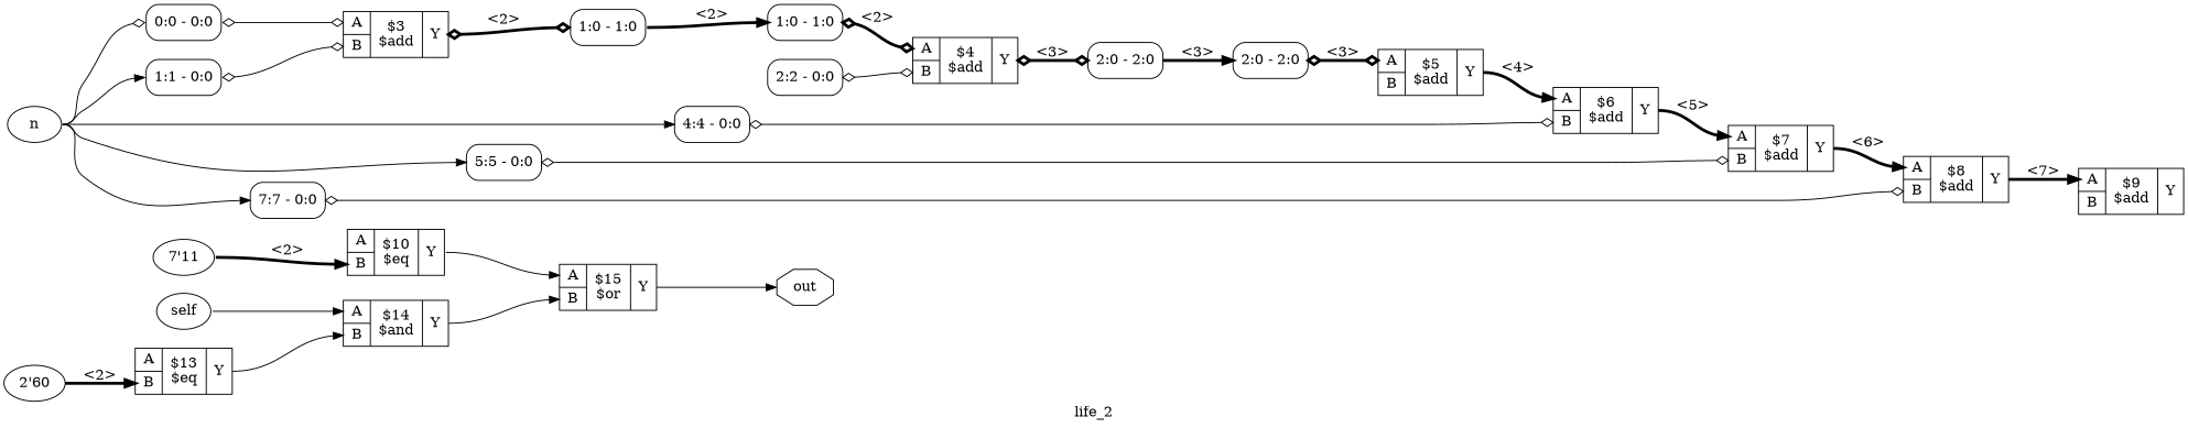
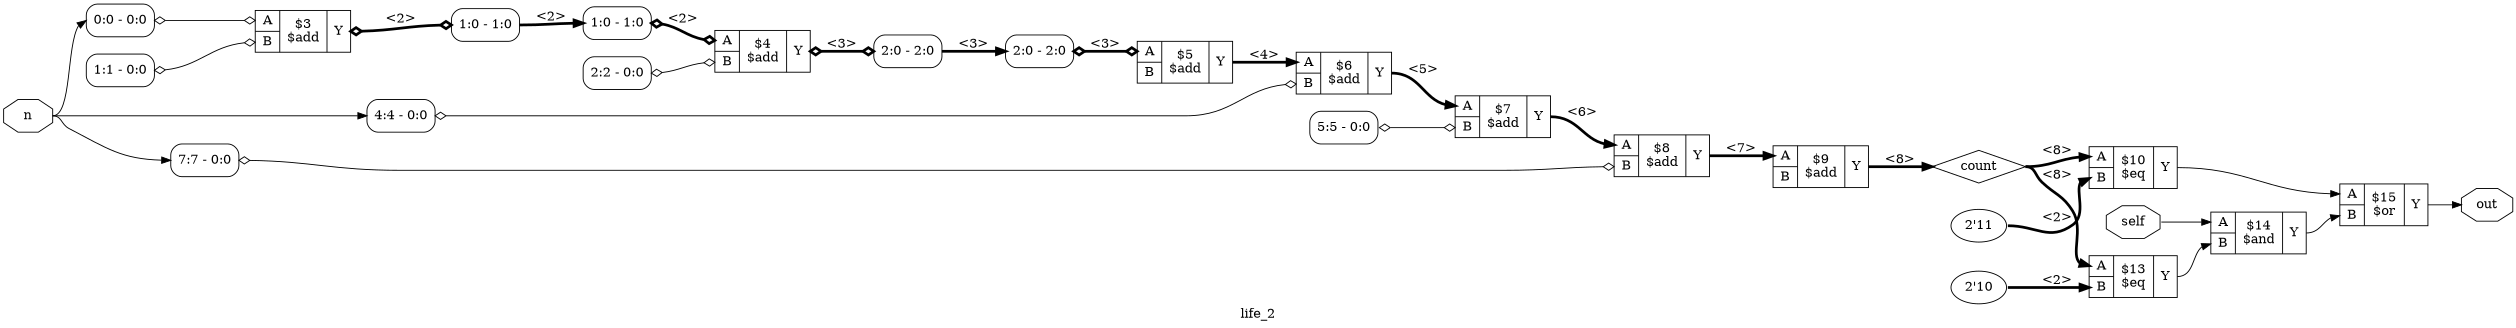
  digraph {
    label=life_2
    rankdir=LR
    remincross=true
    node [shape=record]
    edge [color=black headport="p15:w" tailport=e]
+   n1 [color=black fontcolor=black label=count shape=diamond]
    n2 [label="{{<p15> A|<p16> B}|$10\n$eq|{<p17> Y}}"]
    n3 [label="{{<p15> A|<p16> B}|$13\n$eq|{<p17> Y}}"]
    n4 [label="{{<p15> A|<p16> B}|$15\n$or|{<p17> Y}}"]
    n5 [label="{{<p15> A|<p16> B}|$14\n$and|{<p17> Y}}"]
    n6 [color=black fontcolor=black label=out shape=octagon]
-   n7 [color=black fontcolor=black label=n shape=ellipse]
+   n7 [color=black fontcolor=black label=n shape=octagon]
    n8 [label="<s0> 7:7 - 0:0 " style=rounded]
    n9 [label="<s0> 5:5 - 0:0 " style=rounded]
    n10 [label="<s0> 4:4 - 0:0 " style=rounded]
    n11 [label="<s0> 1:1 - 0:0 " style=rounded]
    n12 [label="<s0> 0:0 - 0:0 " style=rounded]
    n13 [label="{{<p15> A|<p16> B}|$8\n$add|{<p17> Y}}"]
    n14 [label="{{<p15> A|<p16> B}|$7\n$add|{<p17> Y}}"]
    n15 [label="{{<p15> A|<p16> B}|$6\n$add|{<p17> Y}}"]
    n16 [label="<s0> 2:2 - 0:0 " style=rounded]
    n17 [label="{{<p15> A|<p16> B}|$4\n$add|{<p17> Y}}"]
    n18 [label="{{<p15> A|<p16> B}|$3\n$add|{<p17> Y}}"]
-   n19 [color=black fontcolor=black label=self shape=ellipse]
-   n20 [label="7'11" shape=""]
+   n19 [color=black fontcolor=black label=self shape=octagon]
+   n20 [label="2'11" shape=""]
    n21 [label="{{<p15> A|<p16> B}|$9\n$add|{<p17> Y}}"]
    n22 [label="{{<p15> A|<p16> B}|$5\n$add|{<p17> Y}}"]
    n23 [label="<s0> 2:0 - 2:0 " style=rounded]
    n24 [label="<s0> 2:0 - 2:0 " style=rounded]
    n25 [label="<s0> 1:0 - 1:0 " style=rounded]
    n26 [label="<s0> 1:0 - 1:0 " style=rounded]
-   n27 [label="2'60" shape=""]
+   n27 [label="2'10" shape=""]
+   n1 -> n2 [label="<8>" style="setlinewidth(3)"]
+   n1 -> n3 [label="<8>" style="setlinewidth(3)"]
    n2 -> n4 [tailport="p17:e"]
    n3 -> n5 [headport="p16:w" tailport="p17:e"]
    n4 -> n6 [headport=w tailport="p17:e"]
    n5 -> n4 [headport="p16:w" tailport="p17:e"]
    n7 -> n8 [headport="s0:w"]
-   n7 -> n9 [headport="s0:w"]
    n7 -> n10 [headport="s0:w"]
-   n7 -> n11 [headport="s0:w"]
-   n7 -> n12 [headport="s0:w" arrowhead=odiamond]
+   n7 -> n12 [headport="s0:w"]
    n8 -> n13 [arrowhead=odiamond arrowtail=odiamond dir=both headport="p16:w"]
    n9 -> n14 [arrowhead=odiamond arrowtail=odiamond dir=both headport="p16:w"]
    n10 -> n15 [arrowhead=odiamond arrowtail=odiamond dir=both headport="p16:w"]
    n11 -> n18 [arrowhead=odiamond arrowtail=odiamond dir=both headport="p16:w"]
    n12 -> n18 [arrowhead=odiamond arrowtail=odiamond dir=both]
    n13 -> n21 [label="<7>" style="setlinewidth(3)" tailport="p17:e"]
    n14 -> n13 [label="<6>" style="setlinewidth(3)" tailport="p17:e"]
    n15 -> n14 [label="<5>" style="setlinewidth(3)" tailport="p17:e"]
    n16 -> n17 [arrowhead=odiamond arrowtail=odiamond dir=both headport="p16:w"]
    n17 -> n24 [arrowhead=odiamond arrowtail=odiamond dir=both headport=w label="<3>" style="setlinewidth(3)" tailport="p17:e"]
    n18 -> n26 [arrowhead=odiamond arrowtail=odiamond dir=both headport=w label="<2>" style="setlinewidth(3)" tailport="p17:e"]
    n19 -> n5
    n20 -> n2 [headport="p16:w" label="<2>" style="setlinewidth(3)"]
+   n21 -> n1 [headport=w label="<8>" style="setlinewidth(3)" tailport="p17:e"]
    n22 -> n15 [label="<4>" style="setlinewidth(3)" tailport="p17:e"]
    n23 -> n22 [arrowhead=odiamond arrowtail=odiamond dir=both label="<3>" style="setlinewidth(3)"]
    n24 -> n23 [headport="s0:w" label="<3>" style="setlinewidth(3)" tailport="s0:e"]
    n25 -> n17 [arrowhead=odiamond arrowtail=odiamond dir=both label="<2>" style="setlinewidth(3)"]
    n26 -> n25 [headport="s0:w" label="<2>" style="setlinewidth(3)" tailport="s0:e"]
    n27 -> n3 [headport="p16:w" label="<2>" style="setlinewidth(3)"]
  }
